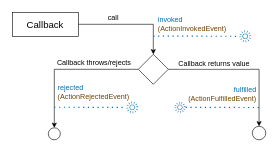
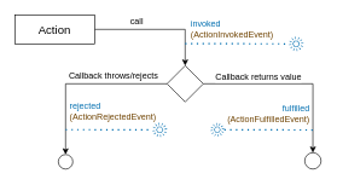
  <mxCell id="0" />
  <mxCell id="1" parent="0" />
  <mxCell id="2" style="edgeStyle=orthogonalEdgeStyle;rounded=0;orthogonalLoop=1;jettySize=auto;html=1;" edge="1" parent="1" source="4" target="9"><mxGeometry relative="1" as="geometry"><mxPoint x="380" y="40" as="targetPoint" /></mxGeometry></mxCell>
  <mxCell id="3" value="call" style="edgeLabel;html=1;align=center;verticalAlign=middle;resizable=0;points=[];fontSize=12;" vertex="1" connectable="0" parent="2"><mxGeometry x="-0.117" y="1" relative="1" as="geometry"><mxPoint x="-20" y="-10" as="offset" /></mxGeometry></mxCell>
- <mxCell id="4" value="Callback" style="rounded=0;whiteSpace=wrap;html=1;fontSize=16;" vertex="1" parent="1"><mxGeometry x="20" y="20" width="110" height="40" as="geometry" /></mxCell>
+ <mxCell id="4" value="Action" style="rounded=0;whiteSpace=wrap;html=1;fontSize=16;" vertex="1" parent="1"><mxGeometry x="20" y="20" width="110" height="40" as="geometry" /></mxCell>
  <mxCell id="5" value="" style="edgeStyle=orthogonalEdgeStyle;rounded=0;orthogonalLoop=1;jettySize=auto;html=1;" edge="1" parent="1" source="9" target="10"><mxGeometry relative="1" as="geometry" /></mxCell>
  <mxCell id="6" value="Callback throws/rejects" style="edgeLabel;html=1;align=center;verticalAlign=middle;resizable=0;points=[];fontSize=12;" vertex="1" connectable="0" parent="5"><mxGeometry x="-0.382" relative="1" as="geometry"><mxPoint x="-2" y="-11" as="offset" /></mxGeometry></mxCell>
  <mxCell id="7" value="" style="edgeStyle=orthogonalEdgeStyle;rounded=0;orthogonalLoop=1;jettySize=auto;html=1;" edge="1" parent="1" source="9" target="11"><mxGeometry relative="1" as="geometry" /></mxCell>
  <mxCell id="8" value="Callback returns value" style="edgeLabel;html=1;align=center;verticalAlign=middle;resizable=0;points=[];fontSize=12;" vertex="1" connectable="0" parent="7"><mxGeometry x="-0.705" y="2" relative="1" as="geometry"><mxPoint x="39" y="-8" as="offset" /></mxGeometry></mxCell>
  <mxCell id="9" value="" style="rhombus;whiteSpace=wrap;html=1;" vertex="1" parent="1"><mxGeometry x="230" y="90" width="50" height="50" as="geometry" /></mxCell>
  <mxCell id="10" value="" style="ellipse;whiteSpace=wrap;html=1;" vertex="1" parent="1"><mxGeometry x="80" y="212.5" width="20" height="20" as="geometry" /></mxCell>
  <mxCell id="11" value="" style="ellipse;whiteSpace=wrap;html=1;" vertex="1" parent="1"><mxGeometry x="420" y="210" width="22.5" height="22.5" as="geometry" /></mxCell>
  <mxCell id="12" value="" style="group" vertex="1" connectable="0" parent="1"><mxGeometry x="90" y="168.5" width="150" height="20" as="geometry" /></mxCell>
  <mxCell id="13" value="" style="endArrow=none;dashed=1;html=1;dashPattern=1 3;strokeWidth=2;rounded=0;fillColor=#1ba1e2;strokeColor=#006EAF;" edge="1" parent="12" target="15"><mxGeometry width="50" height="50" relative="1" as="geometry"><mxPoint y="9.71" as="sourcePoint" /><mxPoint x="129" y="9.71" as="targetPoint" /></mxGeometry></mxCell>
  <mxCell id="14" value="rejected&lt;br&gt;&lt;font color=&quot;#6e4201&quot;&gt;&lt;font style=&quot;font-size: 12px;&quot;&gt;(&lt;/font&gt;ActionRejectedEvent)&lt;/font&gt;" style="edgeLabel;html=1;align=left;verticalAlign=middle;resizable=0;points=[];fontSize=12;fontColor=#006EAF;rotation=0;" vertex="1" connectable="0" parent="13"><mxGeometry x="0.211" relative="1" as="geometry"><mxPoint x="-69" y="-26" as="offset" /></mxGeometry></mxCell>
  <mxCell id="15" value="" style="sketch=0;outlineConnect=0;fontColor=#ffffff;fillColor=#006EAF;strokeColor=#006EAF;dashed=0;verticalLabelPosition=bottom;verticalAlign=top;align=center;html=1;fontSize=12;fontStyle=0;aspect=fixed;pointerEvents=1;shape=mxgraph.aws4.event;" vertex="1" parent="12"><mxGeometry x="120" width="20" height="20" as="geometry" /></mxCell>
  <mxCell id="16" value="" style="group" vertex="1" connectable="0" parent="1"><mxGeometry x="290" y="169" width="141" height="20" as="geometry" /></mxCell>
  <mxCell id="17" value="" style="sketch=0;outlineConnect=0;fontColor=#ffffff;fillColor=#006EAF;strokeColor=#006EAF;dashed=0;verticalLabelPosition=bottom;verticalAlign=top;align=center;html=1;fontSize=12;fontStyle=0;aspect=fixed;pointerEvents=1;shape=mxgraph.aws4.event;" vertex="1" parent="16"><mxGeometry width="18.8" height="18.8" as="geometry" /></mxCell>
  <mxCell id="18" value="" style="endArrow=none;dashed=1;html=1;dashPattern=1 3;strokeWidth=2;rounded=0;fillColor=#1ba1e2;strokeColor=#006EAF;" edge="1" parent="16" target="17"><mxGeometry width="50" height="50" relative="1" as="geometry"><mxPoint x="141" y="9.71" as="sourcePoint" /><mxPoint x="221.84" y="9.71" as="targetPoint" /></mxGeometry></mxCell>
  <mxCell id="19" value="fulfilled&lt;br&gt;&lt;font color=&quot;#6e4201&quot;&gt;&lt;font style=&quot;font-size: 12px;&quot;&gt;(&lt;/font&gt;ActionFulfilledEvent&lt;/font&gt;&lt;span style=&quot;color: rgb(110, 66, 1);&quot;&gt;)&lt;/span&gt;" style="edgeLabel;html=1;align=right;verticalAlign=middle;resizable=0;points=[];fontSize=12;fontColor=#006EAF;rotation=0;" vertex="1" connectable="0" parent="18"><mxGeometry x="0.211" relative="1" as="geometry"><mxPoint x="70" y="-22" as="offset" /></mxGeometry></mxCell>
  <mxCell id="20" value="" style="group" vertex="1" connectable="0" parent="1"><mxGeometry x="255" y="50" width="166" height="20" as="geometry" /></mxCell>
  <mxCell id="21" value="" style="endArrow=none;dashed=1;html=1;dashPattern=1 3;strokeWidth=2;rounded=0;fillColor=#1ba1e2;strokeColor=#006EAF;" edge="1" parent="20" target="23"><mxGeometry width="50" height="50" relative="1" as="geometry"><mxPoint y="9.71" as="sourcePoint" /><mxPoint x="142.76" y="9.71" as="targetPoint" /></mxGeometry></mxCell>
  <mxCell id="22" value="invoked&lt;br&gt;&lt;font color=&quot;#6e4201&quot;&gt;&lt;font style=&quot;font-size: 12px;&quot;&gt;(&lt;/font&gt;ActionInvokedEvent)&lt;/font&gt;" style="edgeLabel;html=1;align=left;verticalAlign=middle;resizable=0;points=[];fontSize=12;fontColor=#006EAF;rotation=0;" vertex="1" connectable="0" parent="21"><mxGeometry x="0.211" relative="1" as="geometry"><mxPoint x="-81" y="-20" as="offset" /></mxGeometry></mxCell>
  <mxCell id="23" value="" style="sketch=0;outlineConnect=0;fontColor=#ffffff;fillColor=#006EAF;strokeColor=#006EAF;dashed=0;verticalLabelPosition=bottom;verticalAlign=top;align=center;html=1;fontSize=12;fontStyle=0;aspect=fixed;pointerEvents=1;shape=mxgraph.aws4.event;" vertex="1" parent="20"><mxGeometry x="143.26" width="20" height="20" as="geometry" /></mxCell>
